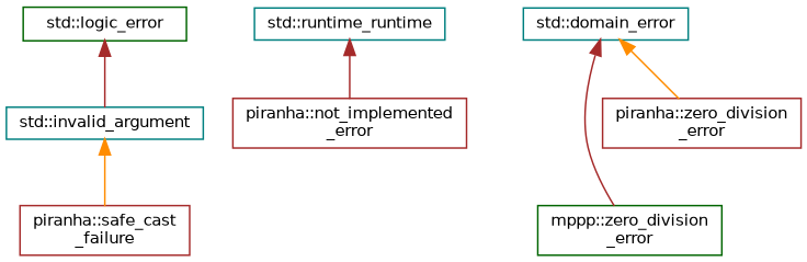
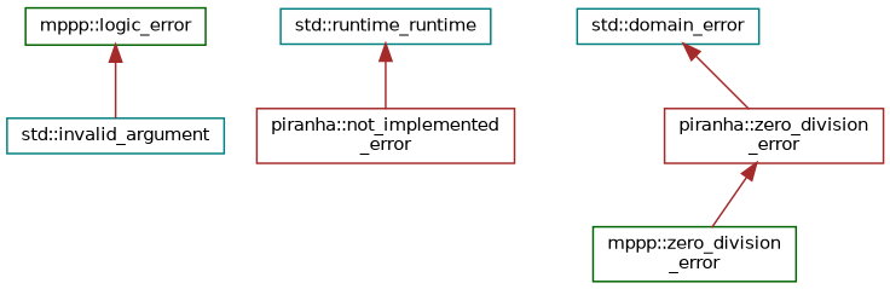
  digraph {
    rankdir=TB
    node [color=teal fillcolor=white fontname=Helvetica fontsize=10 shape=record style=filled]
    edge [color=brown dir=back fontname=Helvetica fontsize=10 labelfontname=Helvetica labelfontsize=10 style=solid]
-   n1 [color=darkgreen height=0.2 label="std::logic_error" width=0.4]
+   n1 [color=darkgreen height=0.2 label="mppp::logic_error" width=0.4]
    n2 [height=0.2 label="std::invalid_argument" width=0.4]
    n3 [height=0.2 label="std::runtime_runtime" width=0.4]
    n4 [color=brown height=0.2 label="piranha::not_implemented\l_error" width=0.4]
    n5 [height=0.2 label="std::domain_error" width=0.4]
    n6 [color=darkgreen height=0.2 label="mppp::zero_division\l_error" width=0.4]
    n7 [color=brown height=0.2 label="piranha::zero_division\l_error" width=0.4]
-   n8 [color=brown height=0.2 label="piranha::safe_cast\l_failure" width=0.4]
    n1 -> n2
-   n2 -> n8 [color=darkorange]
    n3 -> n4
-   n5 -> n6
-   n5 -> n7 [color=darkorange]
+   n7 -> n6
+   n5 -> n7
  }
